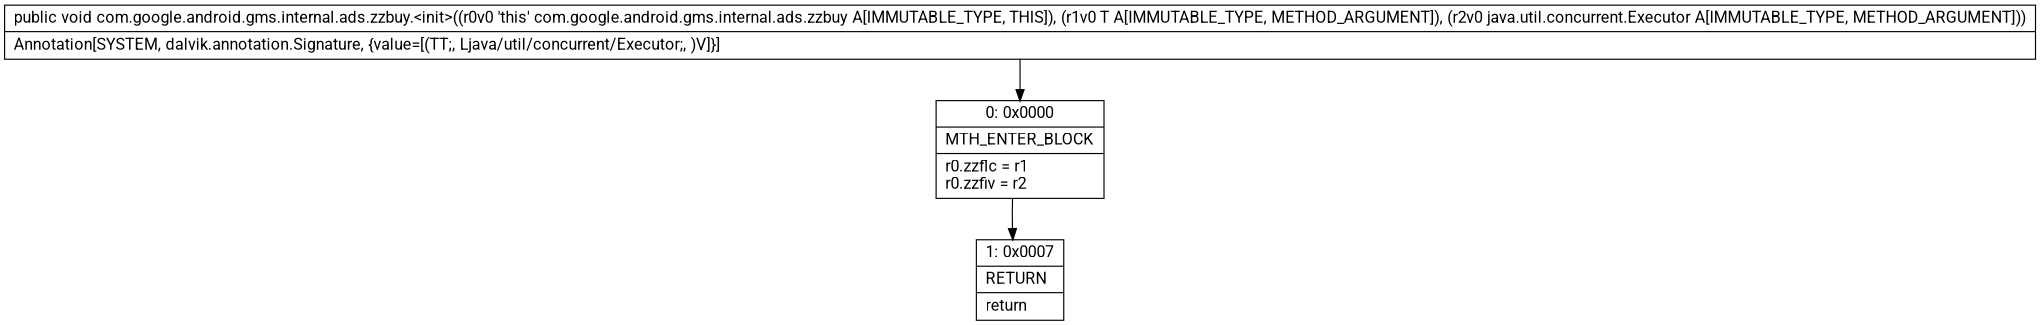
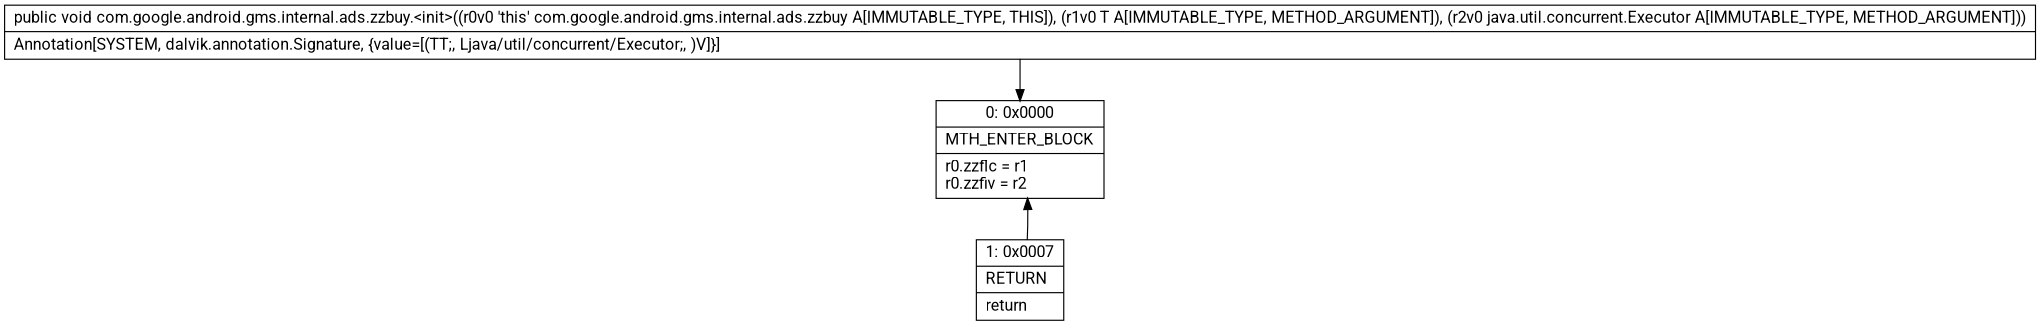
  digraph {
    fontname=Roboto
    node [shape=record fontname=Roboto]
    edge [fontname=Roboto]
    n1 [label="{0\:\ 0x0000|MTH_ENTER_BLOCK\l|r0.zzflc = r1\lr0.zzfiv = r2\l}"]
    n2 [label="{1\:\ 0x0007|RETURN\l|return\l}"]
    n3 [label="{public void com.google.android.gms.internal.ads.zzbuy.\<init\>((r0v0 'this' com.google.android.gms.internal.ads.zzbuy A[IMMUTABLE_TYPE, THIS]), (r1v0 T A[IMMUTABLE_TYPE, METHOD_ARGUMENT]), (r2v0 java.util.concurrent.Executor A[IMMUTABLE_TYPE, METHOD_ARGUMENT]))  | Annotation[SYSTEM, dalvik.annotation.Signature, \{value=[(TT;, Ljava\/util\/concurrent\/Executor;, )V]\}]\l}"]
-   n1 -> n2
+   n2 -> n1
    n3 -> n1
  }
